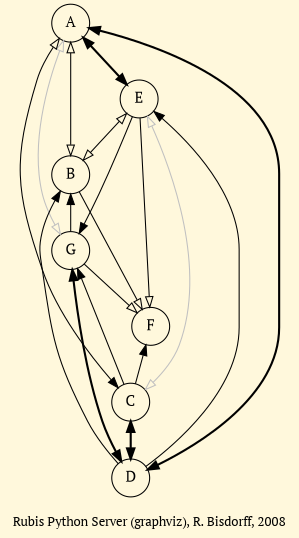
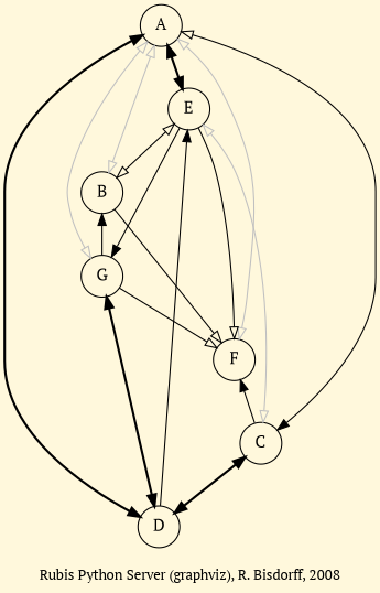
  digraph {
    bgcolor=cornsilk
    fontname="PT Serif"
    fontsize=12
    label="\nRubis Python Server (graphviz), R. Bisdorff, 2008"
    node [fontname="PT Serif" shape=circle]
    edge [arrowhead=empty color=black dir=both fontname="PT Serif"]
    n1 [label=A]
    n2 [label=E]
    n3 [label=B]
    n4 [label=G]
    n5 [label=F]
    n6 [label=C]
    n7 [label=D]
    n1 -> n2 [arrowhead=normal arrowtail=normal style="setlinewidth(2)"]
-   n1 -> n3 [arrowtail=empty]
+   n1 -> n3 [arrowtail=empty color=grey]
    n1 -> n4 [arrowtail=empty color=grey]
+   n1 -> n5 [arrowtail=empty color=grey]
    n1 -> n6 [arrowhead=normal arrowtail=empty]
    n1 -> n7 [arrowhead=normal arrowtail=normal style="setlinewidth(2)"]
    n2 -> n3 [arrowtail=empty]
    n2 -> n5 [dir=forward]
    n2 -> n6 [arrowtail=empty color=grey]
    n2 -> n7 [dir=back arrowhead=""]
    n3 -> n4 [dir=back arrowhead=""]
    n3 -> n5 [dir=forward]
-   n3 -> n7 [dir=back arrowhead=""]
    n4 -> n2 [dir=back arrowhead=""]
    n4 -> n5 [dir=forward]
-   n4 -> n6 [dir=back arrowhead=""]
    n4 -> n7 [arrowhead=normal arrowtail=normal style="setlinewidth(2)"]
    n5 -> n6 [dir=back arrowhead=""]
    n6 -> n7 [arrowhead=normal arrowtail=normal style="setlinewidth(2)"]
  }
